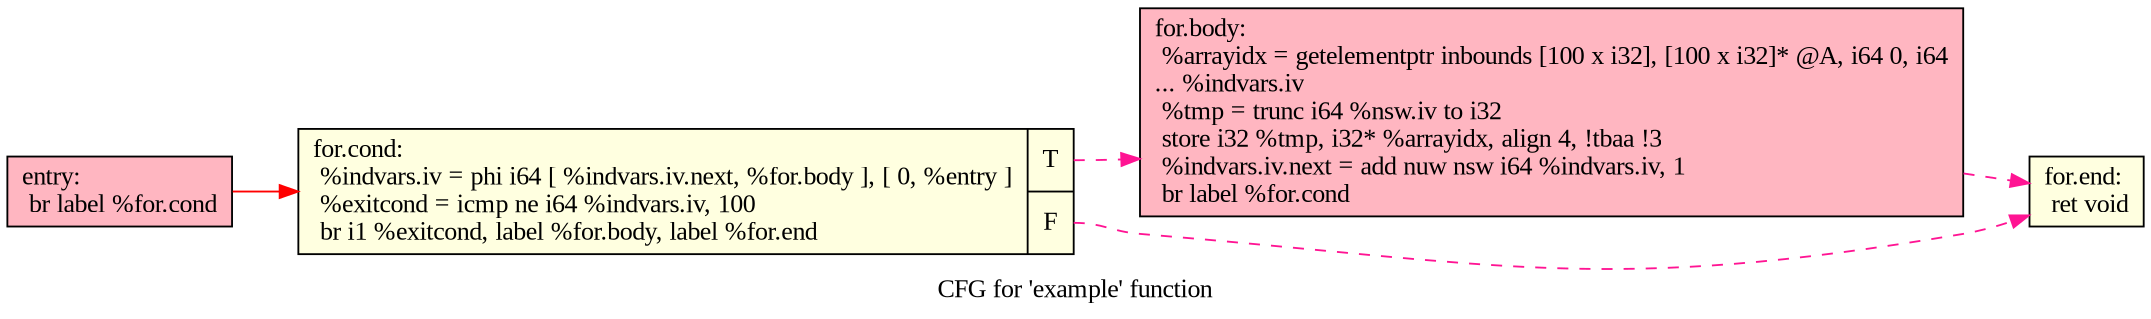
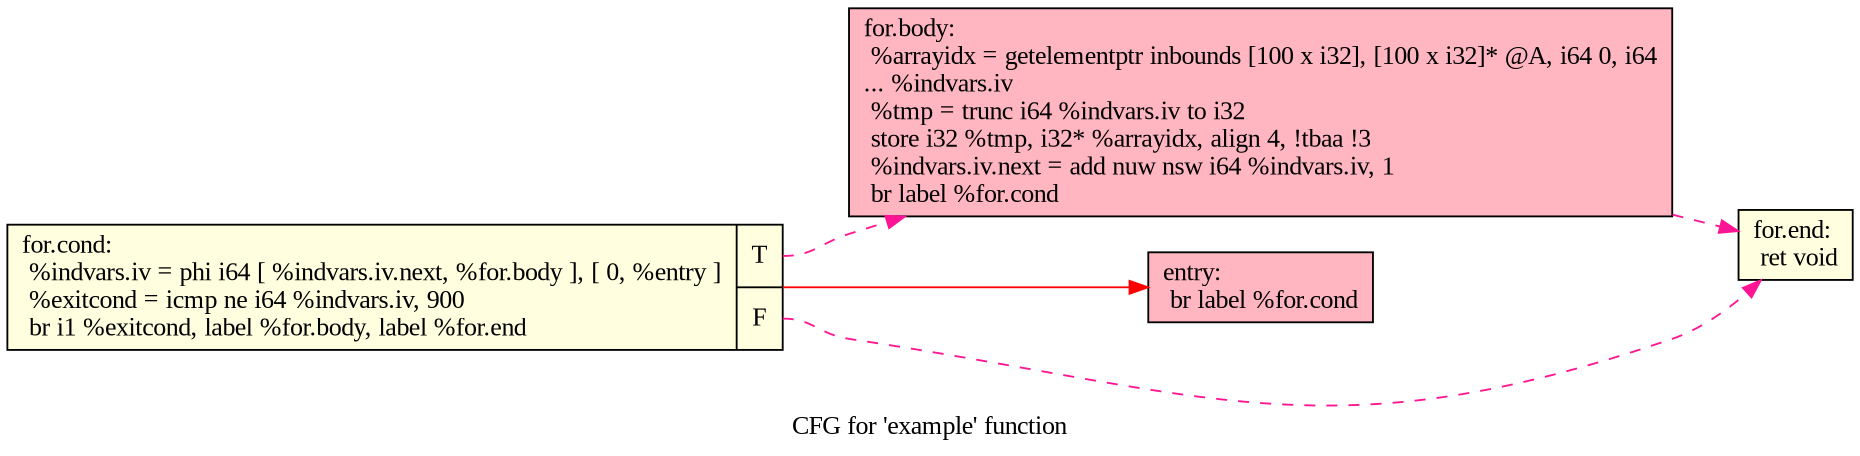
  digraph {
    fontname="Liberation Serif"
    label="CFG for 'example' function"
    rankdir=LR
    node [fillcolor=lightpink fontname="Liberation Serif" shape=record style=filled]
    edge [color=deeppink fontname="Liberation Serif" style=dashed]
    n1 [label="{entry:\l  br label %for.cond\l}"]
-   n2 [fillcolor=lightyellow label="{for.cond:                                         \l  %indvars.iv = phi i64 [ %indvars.iv.next, %for.body ], [ 0, %entry ]\l  %exitcond = icmp ne i64 %indvars.iv, 100\l  br i1 %exitcond, label %for.body, label %for.end\l|{<s0>T|<s1>F}}"]
-   n3 [label="{for.body:                                         \l  %arrayidx = getelementptr inbounds [100 x i32], [100 x i32]* @A, i64 0, i64\l... %indvars.iv\l  %tmp = trunc i64 %nsw.iv to i32\l  store i32 %tmp, i32* %arrayidx, align 4, !tbaa !3\l  %indvars.iv.next = add nuw nsw i64 %indvars.iv, 1\l  br label %for.cond\l}"]
+   n2 [fillcolor=lightyellow label="{for.cond:                                         \l  %indvars.iv = phi i64 [ %indvars.iv.next, %for.body ], [ 0, %entry ]\l  %exitcond = icmp ne i64 %indvars.iv, 900\l  br i1 %exitcond, label %for.body, label %for.end\l|{<s0>T|<s1>F}}"]
+   n3 [label="{for.body:                                         \l  %arrayidx = getelementptr inbounds [100 x i32], [100 x i32]* @A, i64 0, i64\l... %indvars.iv\l  %tmp = trunc i64 %indvars.iv to i32\l  store i32 %tmp, i32* %arrayidx, align 4, !tbaa !3\l  %indvars.iv.next = add nuw nsw i64 %indvars.iv, 1\l  br label %for.cond\l}"]
    n4 [fillcolor=lightyellow label="{for.end:                                          \l  ret void\l}"]
-   n1 -> n2 [color=red style=solid]
+   n2 -> n1 [color=red style=solid]
    n2 -> n3 [tailport=s0]
    n2 -> n4 [tailport=s1]
    n3 -> n4
  }
